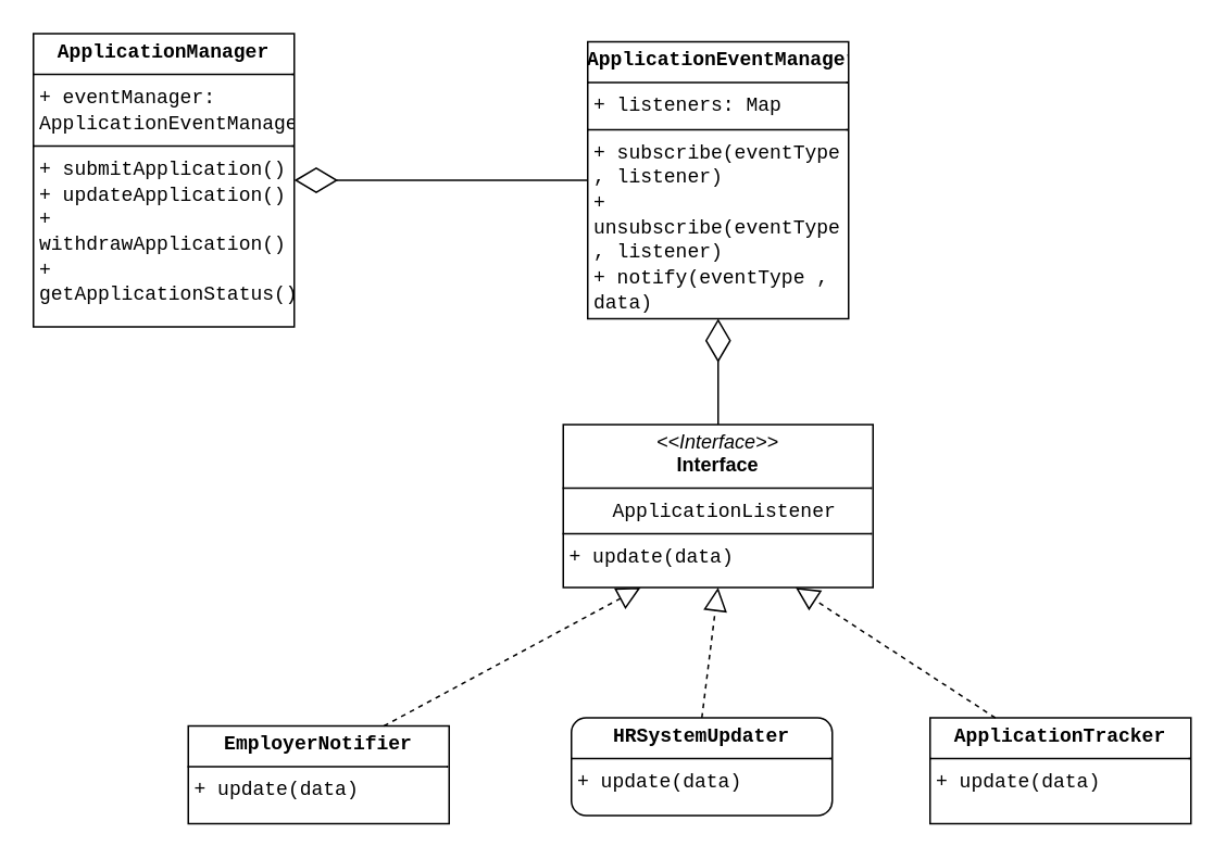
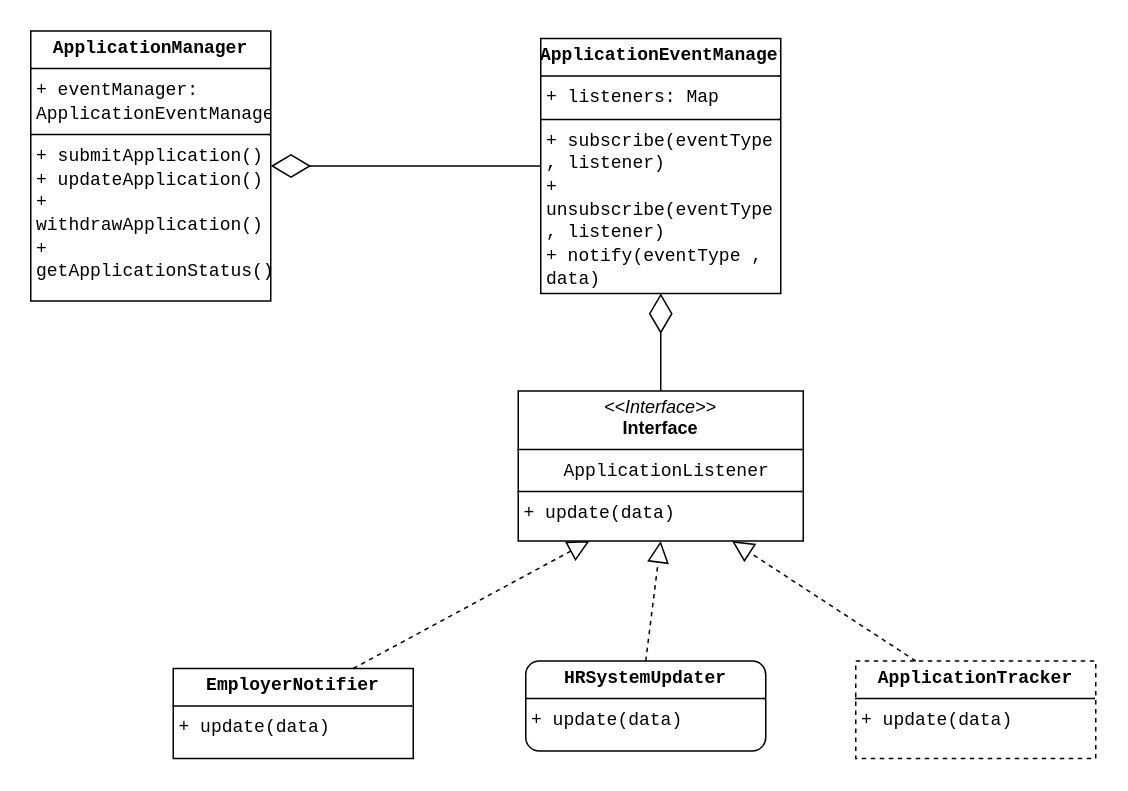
  <mxCell id="0" />
  <mxCell id="1" parent="0" />
  <mxCell id="2" value="&lt;p style=&quot;margin:0px;margin-top:4px;text-align:center;&quot;&gt;&lt;b&gt;&lt;font face=&quot;Courier New&quot;&gt;ApplicationEventManager&lt;/font&gt;&lt;/b&gt;&lt;/p&gt;&lt;hr size=&quot;1&quot; style=&quot;border-style:solid;&quot;&gt;&lt;p style=&quot;margin:0px;margin-left:4px;&quot;&gt;&lt;font face=&quot;Courier New&quot;&gt;+ listeners: Map&lt;/font&gt;&lt;/p&gt;&lt;hr size=&quot;1&quot; style=&quot;border-style:solid;&quot;&gt;&lt;p style=&quot;margin:0px;margin-left:4px;&quot;&gt;&lt;font face=&quot;Courier New&quot;&gt;+ subscribe(eventType , listener)&lt;/font&gt;&lt;/p&gt;&lt;p style=&quot;margin:0px;margin-left:4px;&quot;&gt;&lt;font face=&quot;Courier New&quot;&gt;+ unsubscribe(eventType , listener)&lt;/font&gt;&lt;/p&gt;&lt;p style=&quot;margin:0px;margin-left:4px;&quot;&gt;&lt;font face=&quot;Courier New&quot;&gt;+ notify(&lt;span style=&quot;background-color: transparent; color: light-dark(rgb(0, 0, 0), rgb(255, 255, 255));&quot;&gt;eventType&lt;/span&gt;&lt;span style=&quot;background-color: transparent; color: light-dark(rgb(0, 0, 0), rgb(255, 255, 255));&quot;&gt;&amp;nbsp;, data)&lt;/span&gt;&lt;/font&gt;&lt;/p&gt;&lt;p style=&quot;margin:0px;margin-left:4px;&quot;&gt;&lt;br&gt;&lt;/p&gt;" style="verticalAlign=top;align=left;overflow=fill;html=1;whiteSpace=wrap;" parent="1" vertex="1"><mxGeometry x="360" y="25" width="160" height="170" as="geometry" /></mxCell>
  <mxCell id="3" value="&lt;p style=&quot;margin:0px;margin-top:4px;text-align:center;&quot;&gt;&lt;b&gt;&lt;font face=&quot;Courier New&quot;&gt;ApplicationManager&lt;/font&gt;&lt;/b&gt;&lt;/p&gt;&lt;hr size=&quot;1&quot; style=&quot;border-style:solid;&quot;&gt;&lt;p style=&quot;margin:0px;margin-left:4px;&quot;&gt;&lt;font face=&quot;Courier New&quot;&gt;+ eventManager: ApplicationEventManager&lt;/font&gt;&lt;/p&gt;&lt;hr size=&quot;1&quot; style=&quot;border-style:solid;&quot;&gt;&lt;p style=&quot;margin:0px;margin-left:4px;&quot;&gt;&lt;font face=&quot;Courier New&quot;&gt;+ submitApplication()&lt;/font&gt;&lt;/p&gt;&lt;p style=&quot;margin:0px;margin-left:4px;&quot;&gt;&lt;font face=&quot;Courier New&quot;&gt;+ updateApplication()&lt;/font&gt;&lt;/p&gt;&lt;p style=&quot;margin:0px;margin-left:4px;&quot;&gt;&lt;font face=&quot;Courier New&quot;&gt;+ withdrawApplication()&lt;/font&gt;&lt;/p&gt;&lt;p style=&quot;margin:0px;margin-left:4px;&quot;&gt;&lt;font face=&quot;Courier New&quot;&gt;+ getApplicationStatus()&lt;/font&gt;&lt;/p&gt;" style="verticalAlign=top;align=left;overflow=fill;html=1;whiteSpace=wrap;" parent="1" vertex="1"><mxGeometry x="20" y="20" width="160" height="180" as="geometry" /></mxCell>
  <mxCell id="4" value="&lt;p style=&quot;margin:0px;margin-top:4px;text-align:center;&quot;&gt;&lt;i&gt;&amp;lt;&amp;lt;Interface&amp;gt;&amp;gt;&lt;/i&gt;&lt;br&gt;&lt;b&gt;Interface&lt;/b&gt;&lt;/p&gt;&lt;hr size=&quot;1&quot; style=&quot;border-style:solid;&quot;&gt;&lt;p style=&quot;margin:0px;margin-left:4px;&quot;&gt;&lt;span style=&quot;white-space: pre;&quot;&gt;&#09;&lt;/span&gt;&lt;font face=&quot;Courier New&quot;&gt;ApplicationListener&lt;/font&gt;&lt;/p&gt;&lt;hr size=&quot;1&quot; style=&quot;border-style:solid;&quot;&gt;&lt;p style=&quot;margin:0px;margin-left:4px;&quot;&gt;&lt;font face=&quot;Courier New&quot;&gt;+ update(data)&lt;/font&gt;&lt;br&gt;&lt;br&gt;&lt;/p&gt;" style="verticalAlign=top;align=left;overflow=fill;html=1;whiteSpace=wrap;" parent="1" vertex="1"><mxGeometry x="345" y="260" width="190" height="100" as="geometry" /></mxCell>
- <mxCell id="5" value="&lt;p style=&quot;margin:0px;margin-top:4px;text-align:center;&quot;&gt;&lt;b&gt;&lt;font face=&quot;Courier New&quot;&gt;ApplicationTracker&lt;/font&gt;&lt;/b&gt;&lt;/p&gt;&lt;hr size=&quot;1&quot; style=&quot;border-style:solid;&quot;&gt;&lt;p style=&quot;margin:0px;margin-left:4px;&quot;&gt;&lt;font face=&quot;Courier New&quot;&gt;+ update(data)&lt;/font&gt;&lt;/p&gt;" style="verticalAlign=top;align=left;overflow=fill;html=1;whiteSpace=wrap;" parent="1" vertex="1"><mxGeometry x="570" y="440" width="160" height="65" as="geometry" /></mxCell>
+ <mxCell id="5" value="&lt;p style=&quot;margin:0px;margin-top:4px;text-align:center;&quot;&gt;&lt;b&gt;&lt;font face=&quot;Courier New&quot;&gt;ApplicationTracker&lt;/font&gt;&lt;/b&gt;&lt;/p&gt;&lt;hr size=&quot;1&quot; style=&quot;border-style:solid;&quot;&gt;&lt;p style=&quot;margin:0px;margin-left:4px;&quot;&gt;&lt;font face=&quot;Courier New&quot;&gt;+ update(data)&lt;/font&gt;&lt;/p&gt;" style="verticalAlign=top;align=left;overflow=fill;html=1;whiteSpace=wrap;dashed=1;" parent="1" vertex="1"><mxGeometry x="570" y="440" width="160" height="65" as="geometry" /></mxCell>
  <mxCell id="6" value="&lt;p style=&quot;margin:0px;margin-top:4px;text-align:center;&quot;&gt;&lt;b&gt;&lt;font face=&quot;Courier New&quot;&gt;HRSystemUpdater&lt;/font&gt;&lt;/b&gt;&lt;/p&gt;&lt;hr size=&quot;1&quot; style=&quot;border-style:solid;&quot;&gt;&lt;p style=&quot;margin:0px;margin-left:4px;&quot;&gt;&lt;font face=&quot;Courier New&quot;&gt;+ update(data)&lt;/font&gt;&lt;/p&gt;" style="verticalAlign=top;align=left;overflow=fill;html=1;whiteSpace=wrap;rounded=1;" parent="1" vertex="1"><mxGeometry x="350" y="440" width="160" height="60" as="geometry" /></mxCell>
  <mxCell id="7" value="&lt;p style=&quot;margin:0px;margin-top:4px;text-align:center;&quot;&gt;&lt;b&gt;&lt;font face=&quot;Courier New&quot;&gt;EmployerNotifier&lt;/font&gt;&lt;/b&gt;&lt;/p&gt;&lt;hr size=&quot;1&quot; style=&quot;border-style:solid;&quot;&gt;&lt;p style=&quot;margin:0px;margin-left:4px;&quot;&gt;&lt;font face=&quot;Courier New&quot;&gt;+ update(data)&lt;/font&gt;&lt;/p&gt;" style="verticalAlign=top;align=left;overflow=fill;html=1;whiteSpace=wrap;" parent="1" vertex="1"><mxGeometry x="115" y="445" width="160" height="60" as="geometry" /></mxCell>
  <mxCell id="8" value="" style="endArrow=diamondThin;endFill=0;endSize=24;html=1;rounded=0;exitX=0;exitY=0.5;exitDx=0;exitDy=0;entryX=1;entryY=0.5;entryDx=0;entryDy=0;" parent="1" source="2" target="3" edge="1"><mxGeometry width="160" relative="1" as="geometry"><mxPoint x="320" y="44.667" as="sourcePoint" /><mxPoint x="500" y="420" as="targetPoint" /></mxGeometry></mxCell>
  <mxCell id="9" value="" style="endArrow=diamondThin;endFill=0;endSize=24;html=1;rounded=0;exitX=0.5;exitY=0;exitDx=0;exitDy=0;entryX=0.5;entryY=1;entryDx=0;entryDy=0;" parent="1" source="4" target="2" edge="1"><mxGeometry width="160" relative="1" as="geometry"><mxPoint x="340" y="230" as="sourcePoint" /><mxPoint x="500" y="230" as="targetPoint" /></mxGeometry></mxCell>
  <mxCell id="10" value="" style="endArrow=block;dashed=1;endFill=0;endSize=12;html=1;rounded=0;entryX=0.25;entryY=1;entryDx=0;entryDy=0;exitX=0.75;exitY=0;exitDx=0;exitDy=0;" parent="1" source="7" target="4" edge="1"><mxGeometry width="160" relative="1" as="geometry"><mxPoint x="340" y="440" as="sourcePoint" /><mxPoint x="500" y="440" as="targetPoint" /></mxGeometry></mxCell>
  <mxCell id="11" value="" style="endArrow=block;dashed=1;endFill=0;endSize=12;html=1;rounded=0;entryX=0.5;entryY=1;entryDx=0;entryDy=0;exitX=0.5;exitY=0;exitDx=0;exitDy=0;" parent="1" source="6" target="4" edge="1"><mxGeometry width="160" relative="1" as="geometry"><mxPoint x="340" y="440" as="sourcePoint" /><mxPoint x="500" y="440" as="targetPoint" /></mxGeometry></mxCell>
  <mxCell id="12" value="" style="endArrow=block;dashed=1;endFill=0;endSize=12;html=1;rounded=0;entryX=0.75;entryY=1;entryDx=0;entryDy=0;exitX=0.25;exitY=0;exitDx=0;exitDy=0;" parent="1" source="5" target="4" edge="1"><mxGeometry width="160" relative="1" as="geometry"><mxPoint x="340" y="440" as="sourcePoint" /><mxPoint x="500" y="440" as="targetPoint" /></mxGeometry></mxCell>
